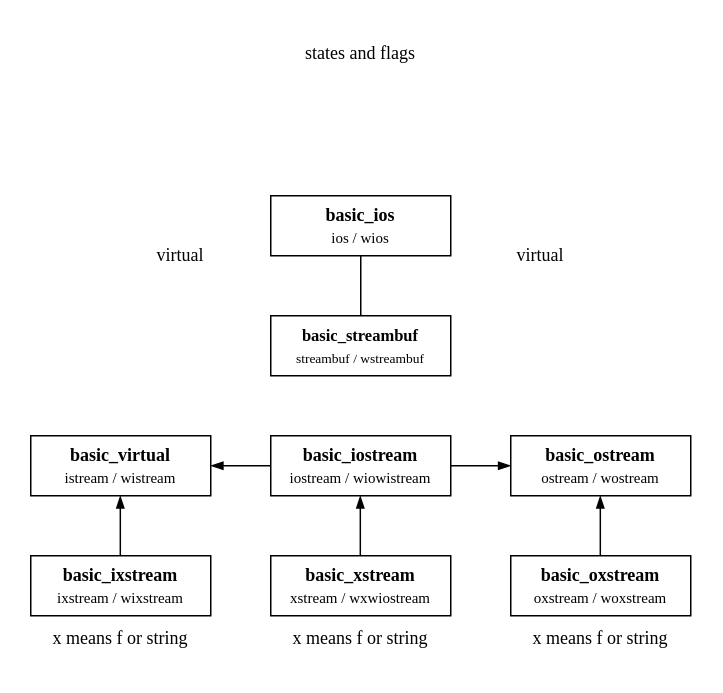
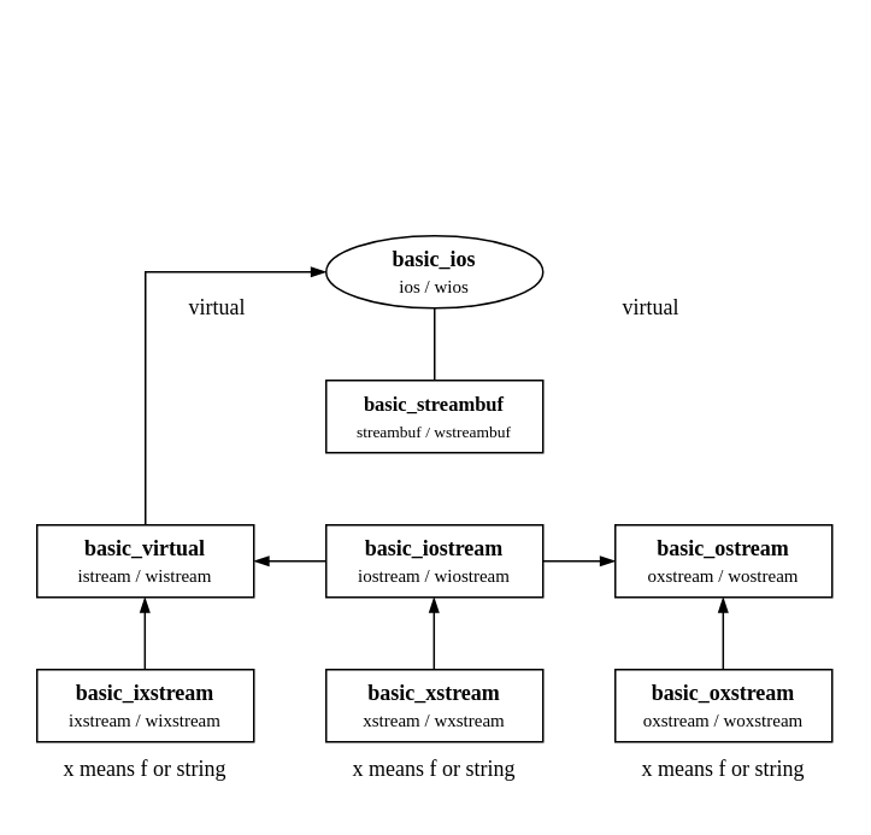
  <mxCell id="0" />
  <mxCell id="1" parent="0" />
- <mxCell id="2" value="&lt;b&gt;&lt;font face=&quot;Verdana&quot;&gt;basic_ios&lt;/font&gt;&lt;/b&gt;&lt;div&gt;&lt;span style=&quot;font-size: 10px;&quot;&gt;&lt;font style=&quot;&quot; face=&quot;Verdana&quot;&gt;ios / wios&lt;/font&gt;&lt;/span&gt;&lt;/div&gt;" style="rounded=0;whiteSpace=wrap;html=1;" parent="1" vertex="1"><mxGeometry x="180" y="130" width="120" height="40" as="geometry" /></mxCell>
+ <mxCell id="2" value="&lt;b&gt;&lt;font face=&quot;Verdana&quot;&gt;basic_ios&lt;/font&gt;&lt;/b&gt;&lt;div&gt;&lt;span style=&quot;font-size: 10px;&quot;&gt;&lt;font style=&quot;&quot; face=&quot;Verdana&quot;&gt;ios / wios&lt;/font&gt;&lt;/span&gt;&lt;/div&gt;" style="ellipse;whiteSpace=wrap;html=1;" parent="1" vertex="1"><mxGeometry x="180" y="130" width="120" height="40" as="geometry" /></mxCell>
  <mxCell id="3" value="&lt;b&gt;&lt;font face=&quot;Verdana&quot;&gt;basic_virtual&lt;/font&gt;&lt;/b&gt;&lt;div&gt;&lt;span style=&quot;font-family: Verdana; font-size: 10px; background-color: initial;&quot;&gt;istream / wistream&lt;/span&gt;&lt;/div&gt;" style="rounded=0;whiteSpace=wrap;html=1;" parent="1" vertex="1"><mxGeometry x="20" y="290" width="120" height="40" as="geometry" /></mxCell>
- <mxCell id="4" value="&lt;b&gt;&lt;font face=&quot;Verdana&quot;&gt;basic_ostream&lt;/font&gt;&lt;/b&gt;&lt;div&gt;&lt;span style=&quot;background-color: initial; font-size: 10px;&quot;&gt;&lt;font face=&quot;Verdana&quot;&gt;ostream / wo&lt;/font&gt;&lt;/span&gt;&lt;span style=&quot;background-color: initial; font-family: Verdana; font-size: 10px;&quot;&gt;stream&lt;/span&gt;&lt;/div&gt;" style="rounded=0;whiteSpace=wrap;html=1;" parent="1" vertex="1"><mxGeometry x="340" y="290" width="120" height="40" as="geometry" /></mxCell>
- <mxCell id="5" value="&lt;b&gt;&lt;font face=&quot;Verdana&quot;&gt;basic_iostream&lt;/font&gt;&lt;/b&gt;&lt;div&gt;&lt;span style=&quot;background-color: initial; font-size: 10px;&quot;&gt;&lt;font face=&quot;Verdana&quot;&gt;iostream / wio&lt;/font&gt;&lt;/span&gt;&lt;span style=&quot;background-color: initial; font-family: Verdana; font-size: 10px;&quot;&gt;wistream&lt;/span&gt;&lt;/div&gt;" style="rounded=0;whiteSpace=wrap;html=1;" parent="1" vertex="1"><mxGeometry x="180" y="290" width="120" height="40" as="geometry" /></mxCell>
+ <mxCell id="4" value="&lt;b&gt;&lt;font face=&quot;Verdana&quot;&gt;basic_ostream&lt;/font&gt;&lt;/b&gt;&lt;div&gt;&lt;span style=&quot;background-color: initial; font-size: 10px;&quot;&gt;&lt;font face=&quot;Verdana&quot;&gt;oxstream / wo&lt;/font&gt;&lt;/span&gt;&lt;span style=&quot;background-color: initial; font-family: Verdana; font-size: 10px;&quot;&gt;stream&lt;/span&gt;&lt;/div&gt;" style="rounded=0;whiteSpace=wrap;html=1;" parent="1" vertex="1"><mxGeometry x="340" y="290" width="120" height="40" as="geometry" /></mxCell>
+ <mxCell id="5" value="&lt;b&gt;&lt;font face=&quot;Verdana&quot;&gt;basic_iostream&lt;/font&gt;&lt;/b&gt;&lt;div&gt;&lt;span style=&quot;background-color: initial; font-size: 10px;&quot;&gt;&lt;font face=&quot;Verdana&quot;&gt;iostream / wio&lt;/font&gt;&lt;/span&gt;&lt;span style=&quot;background-color: initial; font-family: Verdana; font-size: 10px;&quot;&gt;stream&lt;/span&gt;&lt;/div&gt;" style="rounded=0;whiteSpace=wrap;html=1;" parent="1" vertex="1"><mxGeometry x="180" y="290" width="120" height="40" as="geometry" /></mxCell>
+ <mxCell id="6" value="" style="endArrow=blockThin;html=1;rounded=0;exitX=0.5;exitY=0;exitDx=0;exitDy=0;entryX=0;entryY=0.5;entryDx=0;entryDy=0;endFill=1;" parent="1" source="3" target="2" edge="1"><mxGeometry width="50" height="50" relative="1" as="geometry"><mxPoint x="70" y="160" as="sourcePoint" /><mxPoint x="120" y="110" as="targetPoint" /><Array as="points"><mxPoint x="80" y="150" /></Array></mxGeometry></mxCell>
  <mxCell id="7" value="&lt;font face=&quot;Verdana&quot;&gt;virtual&lt;/font&gt;" style="text;html=1;align=center;verticalAlign=middle;whiteSpace=wrap;rounded=0;" parent="1" vertex="1"><mxGeometry x="90" y="160" width="60" height="20" as="geometry" /></mxCell>
  <mxCell id="8" value="&lt;font face=&quot;Verdana&quot;&gt;virtual&lt;/font&gt;" style="text;html=1;align=center;verticalAlign=middle;whiteSpace=wrap;rounded=0;" parent="1" vertex="1"><mxGeometry x="330" y="160" width="60" height="20" as="geometry" /></mxCell>
  <mxCell id="9" value="&lt;b&gt;&lt;font face=&quot;Verdana&quot;&gt;basic_oxstream&lt;/font&gt;&lt;/b&gt;&lt;div&gt;&lt;span style=&quot;background-color: initial; font-size: 10px;&quot;&gt;&lt;font face=&quot;Verdana&quot;&gt;oxstream / wox&lt;/font&gt;&lt;/span&gt;&lt;span style=&quot;background-color: initial; font-family: Verdana; font-size: 10px;&quot;&gt;stream&lt;/span&gt;&lt;/div&gt;" style="rounded=0;whiteSpace=wrap;html=1;" parent="1" vertex="1"><mxGeometry x="340" y="370" width="120" height="40" as="geometry" /></mxCell>
  <mxCell id="10" value="&lt;b&gt;&lt;font face=&quot;Verdana&quot;&gt;basic_ixstream&lt;/font&gt;&lt;/b&gt;&lt;div&gt;&lt;span style=&quot;font-family: Verdana; font-size: 10px; background-color: initial;&quot;&gt;ixstream / wixstream&lt;/span&gt;&lt;/div&gt;" style="rounded=0;whiteSpace=wrap;html=1;" parent="1" vertex="1"><mxGeometry x="20" y="370" width="120" height="40" as="geometry" /></mxCell>
- <mxCell id="11" value="&lt;b&gt;&lt;font face=&quot;Verdana&quot;&gt;basic_xstream&lt;/font&gt;&lt;/b&gt;&lt;div&gt;&lt;span style=&quot;background-color: initial; font-size: 10px;&quot;&gt;&lt;font face=&quot;Verdana&quot;&gt;xstream / wx&lt;/font&gt;&lt;/span&gt;&lt;span style=&quot;background-color: initial; font-family: Verdana; font-size: 10px;&quot;&gt;wiostream&lt;/span&gt;&lt;/div&gt;" style="rounded=0;whiteSpace=wrap;html=1;" parent="1" vertex="1"><mxGeometry x="180" y="370" width="120" height="40" as="geometry" /></mxCell>
+ <mxCell id="11" value="&lt;b&gt;&lt;font face=&quot;Verdana&quot;&gt;basic_xstream&lt;/font&gt;&lt;/b&gt;&lt;div&gt;&lt;span style=&quot;background-color: initial; font-size: 10px;&quot;&gt;&lt;font face=&quot;Verdana&quot;&gt;xstream / wx&lt;/font&gt;&lt;/span&gt;&lt;span style=&quot;background-color: initial; font-family: Verdana; font-size: 10px;&quot;&gt;stream&lt;/span&gt;&lt;/div&gt;" style="rounded=0;whiteSpace=wrap;html=1;" parent="1" vertex="1"><mxGeometry x="180" y="370" width="120" height="40" as="geometry" /></mxCell>
  <mxCell id="12" value="" style="endArrow=blockThin;html=1;rounded=0;exitX=0.5;exitY=0;exitDx=0;exitDy=0;entryX=0.5;entryY=1;entryDx=0;entryDy=0;endFill=1;" parent="1" edge="1"><mxGeometry width="50" height="50" relative="1" as="geometry"><mxPoint x="79.71" y="370" as="sourcePoint" /><mxPoint x="79.71" y="330" as="targetPoint" /></mxGeometry></mxCell>
  <mxCell id="13" value="" style="endArrow=blockThin;html=1;rounded=0;exitX=0.5;exitY=0;exitDx=0;exitDy=0;entryX=0.5;entryY=1;entryDx=0;entryDy=0;endFill=1;" parent="1" edge="1"><mxGeometry width="50" height="50" relative="1" as="geometry"><mxPoint x="239.71" y="370" as="sourcePoint" /><mxPoint x="239.71" y="330" as="targetPoint" /></mxGeometry></mxCell>
  <mxCell id="14" value="" style="endArrow=blockThin;html=1;rounded=0;exitX=0.5;exitY=0;exitDx=0;exitDy=0;entryX=0.5;entryY=1;entryDx=0;entryDy=0;endFill=1;" parent="1" edge="1"><mxGeometry width="50" height="50" relative="1" as="geometry"><mxPoint x="399.71" y="370" as="sourcePoint" /><mxPoint x="399.71" y="330" as="targetPoint" /></mxGeometry></mxCell>
- <mxCell id="15" value="&lt;font face=&quot;Verdana&quot;&gt;states and flags&lt;/font&gt;" style="text;html=1;align=center;verticalAlign=middle;whiteSpace=wrap;rounded=0;" parent="1" vertex="1"><mxGeometry x="180" y="20" width="120" height="30" as="geometry" /></mxCell>
  <mxCell id="16" value="" style="endArrow=blockThin;html=1;rounded=0;exitX=1;exitY=0.5;exitDx=0;exitDy=0;entryX=0;entryY=0.5;entryDx=0;entryDy=0;endFill=1;" parent="1" source="5" target="4" edge="1"><mxGeometry width="50" height="50" relative="1" as="geometry"><mxPoint x="409.71" y="380" as="sourcePoint" /><mxPoint x="409.71" y="340" as="targetPoint" /></mxGeometry></mxCell>
  <mxCell id="17" value="" style="endArrow=blockThin;html=1;rounded=0;exitX=0;exitY=0.5;exitDx=0;exitDy=0;entryX=1;entryY=0.5;entryDx=0;entryDy=0;endFill=1;" parent="1" source="5" target="3" edge="1"><mxGeometry width="50" height="50" relative="1" as="geometry"><mxPoint x="249.71" y="380" as="sourcePoint" /><mxPoint x="249.71" y="340" as="targetPoint" /></mxGeometry></mxCell>
  <mxCell id="18" value="" style="endArrow=none;html=1;rounded=0;entryX=0.5;entryY=1;entryDx=0;entryDy=0;exitX=0.5;exitY=0;exitDx=0;exitDy=0;" edge="1" parent="1" target="2"><mxGeometry width="50" height="50" relative="1" as="geometry"><mxPoint x="240" y="210" as="sourcePoint" /><mxPoint x="380" y="220" as="targetPoint" /></mxGeometry></mxCell>
  <mxCell id="19" value="&lt;font face=&quot;Verdana&quot;&gt;x means f or string&lt;/font&gt;" style="text;html=1;align=center;verticalAlign=middle;whiteSpace=wrap;rounded=0;" vertex="1" parent="1"><mxGeometry x="20" y="410" width="120" height="30" as="geometry" /></mxCell>
  <mxCell id="20" value="&lt;font face=&quot;Verdana&quot;&gt;x means f or string&lt;/font&gt;" style="text;html=1;align=center;verticalAlign=middle;whiteSpace=wrap;rounded=0;" vertex="1" parent="1"><mxGeometry x="180" y="410" width="120" height="30" as="geometry" /></mxCell>
  <mxCell id="21" value="&lt;font face=&quot;Verdana&quot;&gt;x means f or string&lt;/font&gt;" style="text;html=1;align=center;verticalAlign=middle;whiteSpace=wrap;rounded=0;" vertex="1" parent="1"><mxGeometry x="340" y="410" width="120" height="30" as="geometry" /></mxCell>
  <mxCell id="22" value="&lt;b&gt;&lt;font style=&quot;font-size: 11px;&quot; face=&quot;Verdana&quot;&gt;basic_streambuf&lt;/font&gt;&lt;/b&gt;&lt;div&gt;&lt;font style=&quot;font-size: 9px;&quot; face=&quot;Verdana&quot;&gt;streambuf / wstreambuf&lt;/font&gt;&lt;/div&gt;" style="rounded=0;whiteSpace=wrap;html=1;" vertex="1" parent="1"><mxGeometry x="180" y="210" width="120" height="40" as="geometry" /></mxCell>
